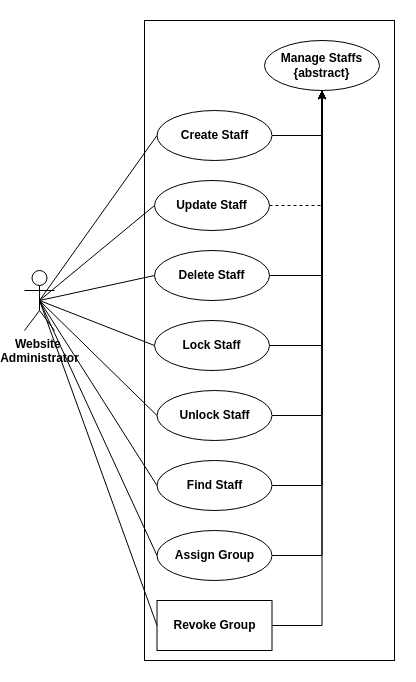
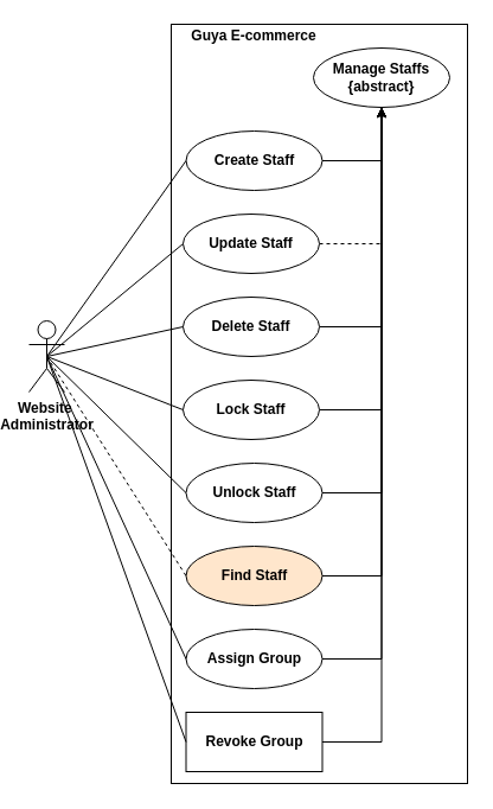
  <mxCell id="0" />
  <mxCell id="1" parent="0" />
  <mxCell id="2" value="Website&amp;nbsp;&lt;br&gt;Administrator" style="shape=umlActor;verticalLabelPosition=bottom;labelBackgroundColor=#ffffff;verticalAlign=top;html=1;outlineConnect=0;fontStyle=1" vertex="1" parent="1"><mxGeometry x="20" y="270" width="30" height="60" as="geometry" /></mxCell>
  <mxCell id="3" value="" style="rounded=0;whiteSpace=wrap;html=1;" vertex="1" parent="1"><mxGeometry x="140" y="20" width="250" height="640" as="geometry" /></mxCell>
+ <mxCell id="4" value="Guya E-commerce" style="text;html=1;strokeColor=none;fillColor=none;align=center;verticalAlign=middle;whiteSpace=wrap;rounded=0;fontStyle=1" vertex="1" parent="1"><mxGeometry x="150" y="20" width="120" height="20" as="geometry" /></mxCell>
  <mxCell id="5" value="Manage Staffs&lt;br&gt;{abstract}" style="ellipse;whiteSpace=wrap;html=1;fontStyle=1;align=center;horizontal=1;labelBackgroundColor=none;labelBorderColor=none;shadow=0;" vertex="1" parent="1"><mxGeometry x="260" y="40" width="115" height="50" as="geometry" /></mxCell>
  <mxCell id="6" style="edgeStyle=orthogonalEdgeStyle;rounded=0;orthogonalLoop=1;jettySize=auto;html=1;exitX=1;exitY=0.5;exitDx=0;exitDy=0;entryX=0.5;entryY=1;entryDx=0;entryDy=0;" edge="1" parent="1" source="7" target="5"><mxGeometry relative="1" as="geometry" /></mxCell>
  <mxCell id="7" value="Create Staff" style="ellipse;whiteSpace=wrap;html=1;fontStyle=1;align=center;horizontal=1;labelBackgroundColor=none;labelBorderColor=none;shadow=0;" vertex="1" parent="1"><mxGeometry x="152.5" y="110" width="115" height="50" as="geometry" /></mxCell>
  <mxCell id="8" style="edgeStyle=orthogonalEdgeStyle;rounded=0;orthogonalLoop=1;jettySize=auto;html=1;exitX=1;exitY=0.5;exitDx=0;exitDy=0;entryX=0.5;entryY=1;entryDx=0;entryDy=0;dashed=1;" edge="1" parent="1" source="9" target="5"><mxGeometry relative="1" as="geometry"><mxPoint x="320" y="90" as="targetPoint" /></mxGeometry></mxCell>
  <mxCell id="9" value="Update Staff" style="ellipse;whiteSpace=wrap;html=1;fontStyle=1;align=center;horizontal=1;labelBackgroundColor=none;labelBorderColor=none;shadow=0;" vertex="1" parent="1"><mxGeometry x="150" y="180" width="115" height="50" as="geometry" /></mxCell>
  <mxCell id="10" style="edgeStyle=orthogonalEdgeStyle;rounded=0;orthogonalLoop=1;jettySize=auto;html=1;exitX=1;exitY=0.5;exitDx=0;exitDy=0;entryX=0.5;entryY=1;entryDx=0;entryDy=0;" edge="1" parent="1" source="11" target="5"><mxGeometry relative="1" as="geometry" /></mxCell>
  <mxCell id="11" value="Delete Staff" style="ellipse;whiteSpace=wrap;html=1;fontStyle=1;align=center;horizontal=1;labelBackgroundColor=none;labelBorderColor=none;shadow=0;" vertex="1" parent="1"><mxGeometry x="150" y="250" width="115" height="50" as="geometry" /></mxCell>
  <mxCell id="12" style="edgeStyle=orthogonalEdgeStyle;rounded=0;orthogonalLoop=1;jettySize=auto;html=1;exitX=1;exitY=0.5;exitDx=0;exitDy=0;entryX=0.5;entryY=1;entryDx=0;entryDy=0;" edge="1" parent="1" source="13" target="5"><mxGeometry relative="1" as="geometry" /></mxCell>
  <mxCell id="13" value="Lock Staff" style="ellipse;whiteSpace=wrap;html=1;fontStyle=1;align=center;horizontal=1;labelBackgroundColor=none;labelBorderColor=none;shadow=0;" vertex="1" parent="1"><mxGeometry x="150" y="320" width="115" height="50" as="geometry" /></mxCell>
  <mxCell id="14" style="edgeStyle=orthogonalEdgeStyle;rounded=0;orthogonalLoop=1;jettySize=auto;html=1;exitX=1;exitY=0.5;exitDx=0;exitDy=0;entryX=0.5;entryY=1;entryDx=0;entryDy=0;" edge="1" parent="1" source="15" target="5"><mxGeometry relative="1" as="geometry" /></mxCell>
  <mxCell id="15" value="Unlock Staff" style="ellipse;whiteSpace=wrap;html=1;fontStyle=1;align=center;horizontal=1;labelBackgroundColor=none;labelBorderColor=none;shadow=0;" vertex="1" parent="1"><mxGeometry x="152.5" y="390" width="115" height="50" as="geometry" /></mxCell>
  <mxCell id="16" style="edgeStyle=orthogonalEdgeStyle;rounded=0;orthogonalLoop=1;jettySize=auto;html=1;exitX=1;exitY=0.5;exitDx=0;exitDy=0;entryX=0.5;entryY=1;entryDx=0;entryDy=0;" edge="1" parent="1" source="17" target="5"><mxGeometry relative="1" as="geometry" /></mxCell>
- <mxCell id="17" value="Find Staff" style="ellipse;whiteSpace=wrap;html=1;fontStyle=1;align=center;horizontal=1;labelBackgroundColor=none;labelBorderColor=none;shadow=0;" vertex="1" parent="1"><mxGeometry x="152.5" y="460" width="115" height="50" as="geometry" /></mxCell>
+ <mxCell id="17" value="Find Staff" style="ellipse;whiteSpace=wrap;html=1;fontStyle=1;align=center;horizontal=1;labelBackgroundColor=none;labelBorderColor=none;shadow=0;fillColor=#ffe6cc;" vertex="1" parent="1"><mxGeometry x="152.5" y="460" width="115" height="50" as="geometry" /></mxCell>
  <mxCell id="18" style="edgeStyle=orthogonalEdgeStyle;rounded=0;orthogonalLoop=1;jettySize=auto;html=1;exitX=1;exitY=0.5;exitDx=0;exitDy=0;entryX=0.5;entryY=1;entryDx=0;entryDy=0;" edge="1" parent="1" source="19" target="5"><mxGeometry relative="1" as="geometry" /></mxCell>
  <mxCell id="19" value="Assign Group" style="ellipse;whiteSpace=wrap;html=1;fontStyle=1;align=center;horizontal=1;labelBackgroundColor=none;labelBorderColor=none;shadow=0;" vertex="1" parent="1"><mxGeometry x="152.5" y="530" width="115" height="50" as="geometry" /></mxCell>
  <mxCell id="20" style="edgeStyle=orthogonalEdgeStyle;rounded=0;orthogonalLoop=1;jettySize=auto;html=1;exitX=1;exitY=0.5;exitDx=0;exitDy=0;entryX=0.5;entryY=1;entryDx=0;entryDy=0;" edge="1" parent="1" source="21" target="5"><mxGeometry relative="1" as="geometry" /></mxCell>
  <mxCell id="21" value="Revoke Group" style="whiteSpace=wrap;html=1;fontStyle=1;align=center;horizontal=1;labelBackgroundColor=none;labelBorderColor=none;shadow=0;rounded=0;" vertex="1" parent="1"><mxGeometry x="152.5" y="600" width="115" height="50" as="geometry" /></mxCell>
  <mxCell id="22" style="edgeStyle=none;orthogonalLoop=1;jettySize=auto;html=1;exitX=0.5;exitY=0.5;exitDx=0;exitDy=0;exitPerimeter=0;entryX=0;entryY=0.5;entryDx=0;entryDy=0;endArrow=none;" edge="1" parent="1" source="2" target="7"><mxGeometry relative="1" as="geometry" /></mxCell>
  <mxCell id="23" style="edgeStyle=none;orthogonalLoop=1;jettySize=auto;html=1;exitX=0.5;exitY=0.5;exitDx=0;exitDy=0;exitPerimeter=0;entryX=0;entryY=0.5;entryDx=0;entryDy=0;endArrow=none;" edge="1" parent="1" source="2" target="9"><mxGeometry relative="1" as="geometry" /></mxCell>
  <mxCell id="24" style="edgeStyle=none;orthogonalLoop=1;jettySize=auto;html=1;exitX=0.5;exitY=0.5;exitDx=0;exitDy=0;exitPerimeter=0;entryX=0;entryY=0.5;entryDx=0;entryDy=0;endArrow=none;" edge="1" parent="1" source="2" target="11"><mxGeometry relative="1" as="geometry" /></mxCell>
  <mxCell id="25" style="edgeStyle=none;orthogonalLoop=1;jettySize=auto;html=1;exitX=0.5;exitY=0.5;exitDx=0;exitDy=0;exitPerimeter=0;entryX=0;entryY=0.5;entryDx=0;entryDy=0;endArrow=none;" edge="1" parent="1" source="2" target="13"><mxGeometry relative="1" as="geometry" /></mxCell>
  <mxCell id="26" style="edgeStyle=none;orthogonalLoop=1;jettySize=auto;html=1;exitX=0.5;exitY=0.5;exitDx=0;exitDy=0;exitPerimeter=0;entryX=0;entryY=0.5;entryDx=0;entryDy=0;endArrow=none;" edge="1" parent="1" source="2" target="15"><mxGeometry relative="1" as="geometry" /></mxCell>
- <mxCell id="27" style="edgeStyle=none;orthogonalLoop=1;jettySize=auto;html=1;exitX=0.5;exitY=0.5;exitDx=0;exitDy=0;exitPerimeter=0;entryX=0;entryY=0.5;entryDx=0;entryDy=0;endArrow=none;" edge="1" parent="1" source="2" target="17"><mxGeometry relative="1" as="geometry" /></mxCell>
+ <mxCell id="27" style="edgeStyle=none;orthogonalLoop=1;jettySize=auto;html=1;exitX=0.5;exitY=0.5;exitDx=0;exitDy=0;exitPerimeter=0;entryX=0;entryY=0.5;entryDx=0;entryDy=0;endArrow=none;dashed=1;" edge="1" parent="1" source="2" target="17"><mxGeometry relative="1" as="geometry" /></mxCell>
  <mxCell id="28" style="edgeStyle=none;orthogonalLoop=1;jettySize=auto;html=1;exitX=0.5;exitY=0.5;exitDx=0;exitDy=0;exitPerimeter=0;entryX=0;entryY=0.5;entryDx=0;entryDy=0;endArrow=none;" edge="1" parent="1" source="2" target="19"><mxGeometry relative="1" as="geometry" /></mxCell>
  <mxCell id="29" style="edgeStyle=none;orthogonalLoop=1;jettySize=auto;html=1;exitX=0.5;exitY=0.5;exitDx=0;exitDy=0;exitPerimeter=0;entryX=0;entryY=0.5;entryDx=0;entryDy=0;endArrow=none;" edge="1" parent="1" source="2" target="21"><mxGeometry relative="1" as="geometry" /></mxCell>
